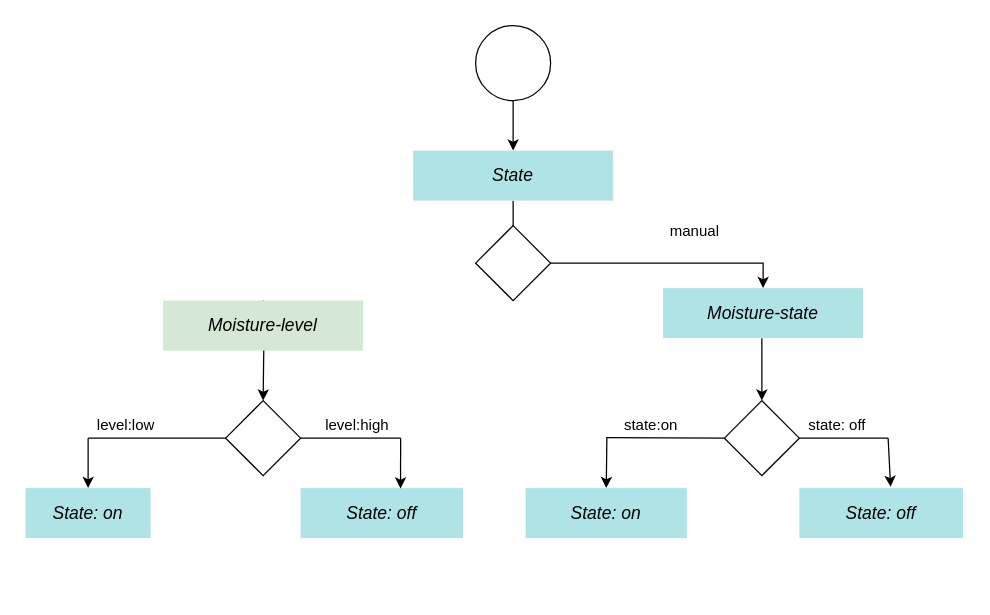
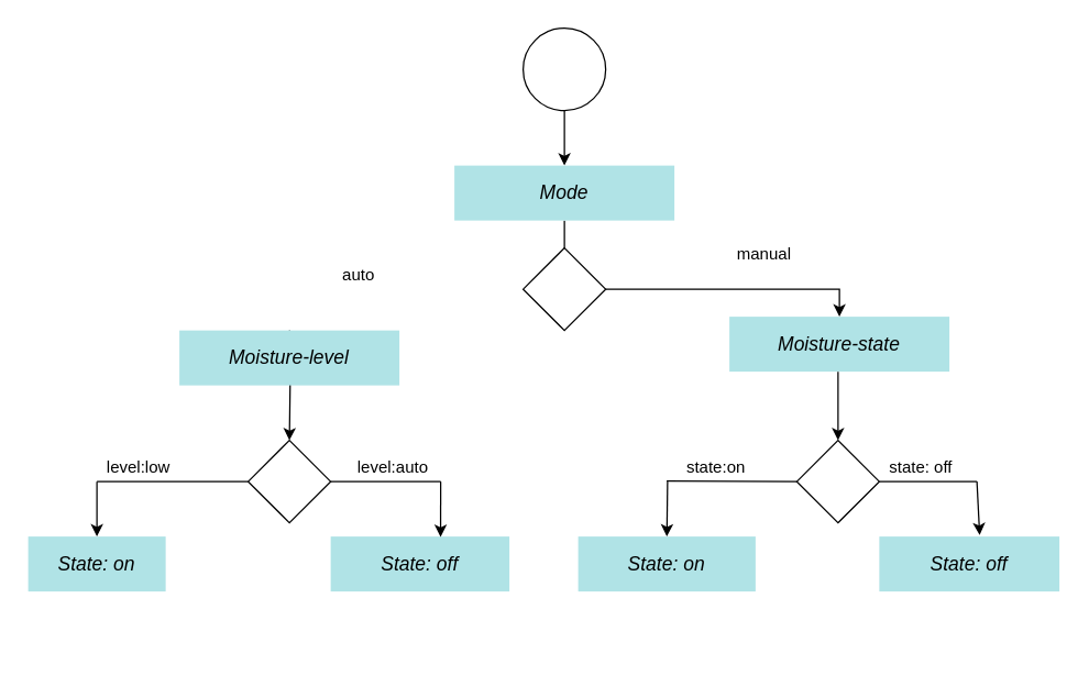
  <mxCell id="0" />
  <mxCell id="1" parent="0" />
  <mxCell id="2" style="edgeStyle=orthogonalEdgeStyle;rounded=0;orthogonalLoop=1;jettySize=auto;html=1;entryX=0.5;entryY=0;entryDx=0;entryDy=0;" parent="1" edge="1"><mxGeometry relative="1" as="geometry"><mxPoint x="400" y="470" as="sourcePoint" /></mxGeometry></mxCell>
  <mxCell id="3" style="edgeStyle=orthogonalEdgeStyle;rounded=0;orthogonalLoop=1;jettySize=auto;html=1;entryX=0.5;entryY=0;entryDx=0;entryDy=0;" parent="1" edge="1"><mxGeometry relative="1" as="geometry"><mxPoint x="460" y="470" as="sourcePoint" /></mxGeometry></mxCell>
  <mxCell id="4" style="edgeStyle=orthogonalEdgeStyle;rounded=0;orthogonalLoop=1;jettySize=auto;html=1;entryX=0.5;entryY=0;entryDx=0;entryDy=0;" parent="1" source="5" target="10" edge="1"><mxGeometry relative="1" as="geometry" /></mxCell>
  <mxCell id="5" value="" style="ellipse;whiteSpace=wrap;html=1;aspect=fixed;" parent="1" vertex="1"><mxGeometry x="380" y="20" width="60" height="60" as="geometry" /></mxCell>
  <mxCell id="6" style="edgeStyle=orthogonalEdgeStyle;rounded=0;orthogonalLoop=1;jettySize=auto;html=1;entryX=0.5;entryY=0;entryDx=0;entryDy=0;" parent="1" target="7" edge="1"><mxGeometry relative="1" as="geometry"><mxPoint x="210" y="240" as="sourcePoint" /></mxGeometry></mxCell>
  <mxCell id="7" value="" style="rhombus;whiteSpace=wrap;html=1;" parent="1" vertex="1"><mxGeometry x="180" y="320" width="60" height="60" as="geometry" /></mxCell>
- <mxCell id="8" value="Moisture-level" style="rounded=0;whiteSpace=wrap;html=1;fillColor=#d5e8d4;strokeColor=none;fontStyle=2;fontSize=14;" parent="1" vertex="1"><mxGeometry x="130" y="240" width="160" height="40" as="geometry" /></mxCell>
+ <mxCell id="8" value="Moisture-level" style="rounded=0;whiteSpace=wrap;html=1;fillColor=#b0e3e6;strokeColor=none;fontStyle=2;fontSize=14;" parent="1" vertex="1"><mxGeometry x="130" y="240" width="160" height="40" as="geometry" /></mxCell>
  <mxCell id="9" style="edgeStyle=orthogonalEdgeStyle;rounded=0;orthogonalLoop=1;jettySize=auto;html=1;entryX=0.5;entryY=0;entryDx=0;entryDy=0;exitX=0.5;exitY=1;exitDx=0;exitDy=0;" parent="1" source="10" target="11" edge="1"><mxGeometry relative="1" as="geometry"><Array as="points"><mxPoint x="410" y="210" /><mxPoint x="610" y="210" /></Array></mxGeometry></mxCell>
- <mxCell id="10" value="State" style="rounded=0;whiteSpace=wrap;html=1;fillColor=#b0e3e6;strokeColor=none;fontStyle=2;fontSize=14;" parent="1" vertex="1"><mxGeometry x="330" y="120" width="160" height="40" as="geometry" /></mxCell>
+ <mxCell id="10" value="Mode" style="rounded=0;whiteSpace=wrap;html=1;fillColor=#b0e3e6;strokeColor=none;fontStyle=2;fontSize=14;" parent="1" vertex="1"><mxGeometry x="330" y="120" width="160" height="40" as="geometry" /></mxCell>
  <mxCell id="11" value="Moisture-state" style="rounded=0;whiteSpace=wrap;html=1;fillColor=#b0e3e6;strokeColor=none;fontStyle=2;fontSize=14;" parent="1" vertex="1"><mxGeometry x="530" y="230" width="160" height="40" as="geometry" /></mxCell>
+ <mxCell id="12" value="auto" style="text;html=1;align=center;verticalAlign=middle;resizable=0;points=[];autosize=1;" vertex="1" parent="1"><mxGeometry x="240" y="190" width="40" height="20" as="geometry" /></mxCell>
  <mxCell id="13" value="manual" style="text;html=1;align=center;verticalAlign=middle;resizable=0;points=[];autosize=1;" vertex="1" parent="1"><mxGeometry x="530" y="175" width="50" height="20" as="geometry" /></mxCell>
  <mxCell id="14" value="" style="rhombus;whiteSpace=wrap;html=1;" vertex="1" parent="1"><mxGeometry x="380" y="180" width="60" height="60" as="geometry" /></mxCell>
  <mxCell id="15" value="level:low" style="text;html=1;align=center;verticalAlign=middle;resizable=0;points=[];autosize=1;" vertex="1" parent="1"><mxGeometry x="70" y="330" width="60" height="20" as="geometry" /></mxCell>
- <mxCell id="16" value="level:high" style="text;html=1;align=center;verticalAlign=middle;resizable=0;points=[];autosize=1;" vertex="1" parent="1"><mxGeometry x="250" y="330" width="70" height="20" as="geometry" /></mxCell>
+ <mxCell id="16" value="level:auto" style="text;html=1;align=center;verticalAlign=middle;resizable=0;points=[];autosize=1;" vertex="1" parent="1"><mxGeometry x="250" y="330" width="70" height="20" as="geometry" /></mxCell>
  <mxCell id="17" value="state:on" style="text;html=1;align=center;verticalAlign=middle;resizable=0;points=[];autosize=1;" vertex="1" parent="1"><mxGeometry x="490" y="330" width="60" height="20" as="geometry" /></mxCell>
  <mxCell id="18" value="state: off" style="text;html=1;align=center;verticalAlign=middle;resizable=0;points=[];autosize=1;" vertex="1" parent="1"><mxGeometry x="639" y="330" width="60" height="20" as="geometry" /></mxCell>
  <mxCell id="19" value="State: on" style="rounded=0;whiteSpace=wrap;html=1;fillColor=#b0e3e6;strokeColor=none;fontStyle=2;fontSize=14;" vertex="1" parent="1"><mxGeometry x="20" y="390" width="100" height="40" as="geometry" /></mxCell>
  <mxCell id="20" value="State: off" style="rounded=0;whiteSpace=wrap;html=1;fillColor=#b0e3e6;strokeColor=none;fontStyle=2;fontSize=14;" vertex="1" parent="1"><mxGeometry x="240" y="390" width="130" height="40" as="geometry" /></mxCell>
  <mxCell id="21" value="" style="endArrow=none;html=1;exitX=1;exitY=0.5;exitDx=0;exitDy=0;" edge="1" parent="1" source="7"><mxGeometry width="50" height="50" relative="1" as="geometry"><mxPoint x="340" y="410" as="sourcePoint" /><mxPoint x="320" y="350" as="targetPoint" /></mxGeometry></mxCell>
  <mxCell id="22" value="" style="endArrow=classic;html=1;entryX=0.615;entryY=0.008;entryDx=0;entryDy=0;entryPerimeter=0;" edge="1" parent="1" target="20"><mxGeometry width="50" height="50" relative="1" as="geometry"><mxPoint x="320" y="350" as="sourcePoint" /><mxPoint x="390" y="360" as="targetPoint" /></mxGeometry></mxCell>
  <mxCell id="23" value="" style="endArrow=classic;html=1;entryX=0.5;entryY=0;entryDx=0;entryDy=0;" edge="1" parent="1" target="19"><mxGeometry width="50" height="50" relative="1" as="geometry"><mxPoint x="70" y="350" as="sourcePoint" /><mxPoint x="390" y="360" as="targetPoint" /></mxGeometry></mxCell>
  <mxCell id="24" value="" style="endArrow=none;html=1;entryX=0;entryY=0.5;entryDx=0;entryDy=0;" edge="1" parent="1" target="7"><mxGeometry width="50" height="50" relative="1" as="geometry"><mxPoint x="70" y="350" as="sourcePoint" /><mxPoint x="390" y="360" as="targetPoint" /></mxGeometry></mxCell>
  <mxCell id="25" value="" style="rhombus;whiteSpace=wrap;html=1;" vertex="1" parent="1"><mxGeometry x="579" y="320" width="60" height="60" as="geometry" /></mxCell>
  <mxCell id="26" value="State: on" style="rounded=0;whiteSpace=wrap;html=1;fillColor=#b0e3e6;strokeColor=none;fontStyle=2;fontSize=14;" vertex="1" parent="1"><mxGeometry x="420" y="390" width="129" height="40" as="geometry" /></mxCell>
  <mxCell id="27" value="State: off" style="rounded=0;whiteSpace=wrap;html=1;fillColor=#b0e3e6;strokeColor=none;fontStyle=2;fontSize=14;" vertex="1" parent="1"><mxGeometry x="639" y="390" width="131" height="40" as="geometry" /></mxCell>
  <mxCell id="28" value="" style="endArrow=none;html=1;exitX=1;exitY=0.5;exitDx=0;exitDy=0;" edge="1" parent="1" source="25"><mxGeometry width="50" height="50" relative="1" as="geometry"><mxPoint x="739" y="410" as="sourcePoint" /><mxPoint x="710" y="350" as="targetPoint" /></mxGeometry></mxCell>
  <mxCell id="29" value="" style="endArrow=classic;html=1;" edge="1" parent="1"><mxGeometry width="50" height="50" relative="1" as="geometry"><mxPoint x="710" y="350" as="sourcePoint" /><mxPoint x="712" y="389" as="targetPoint" /></mxGeometry></mxCell>
  <mxCell id="30" value="" style="endArrow=classic;html=1;entryX=0.5;entryY=0;entryDx=0;entryDy=0;" edge="1" parent="1" target="26"><mxGeometry width="50" height="50" relative="1" as="geometry"><mxPoint x="485" y="350" as="sourcePoint" /><mxPoint x="789" y="360" as="targetPoint" /></mxGeometry></mxCell>
  <mxCell id="31" value="" style="endArrow=none;html=1;entryX=0;entryY=0.5;entryDx=0;entryDy=0;exitX=0.239;exitY=0.983;exitDx=0;exitDy=0;exitPerimeter=0;" edge="1" parent="1" target="25"><mxGeometry width="50" height="50" relative="1" as="geometry"><mxPoint x="484.34" y="349.66" as="sourcePoint" /><mxPoint x="789" y="360" as="targetPoint" /></mxGeometry></mxCell>
  <mxCell id="32" value="" style="endArrow=classic;html=1;entryX=0.5;entryY=0;entryDx=0;entryDy=0;" edge="1" parent="1" target="25"><mxGeometry width="50" height="50" relative="1" as="geometry"><mxPoint x="609" y="270" as="sourcePoint" /><mxPoint x="450" y="380" as="targetPoint" /></mxGeometry></mxCell>
